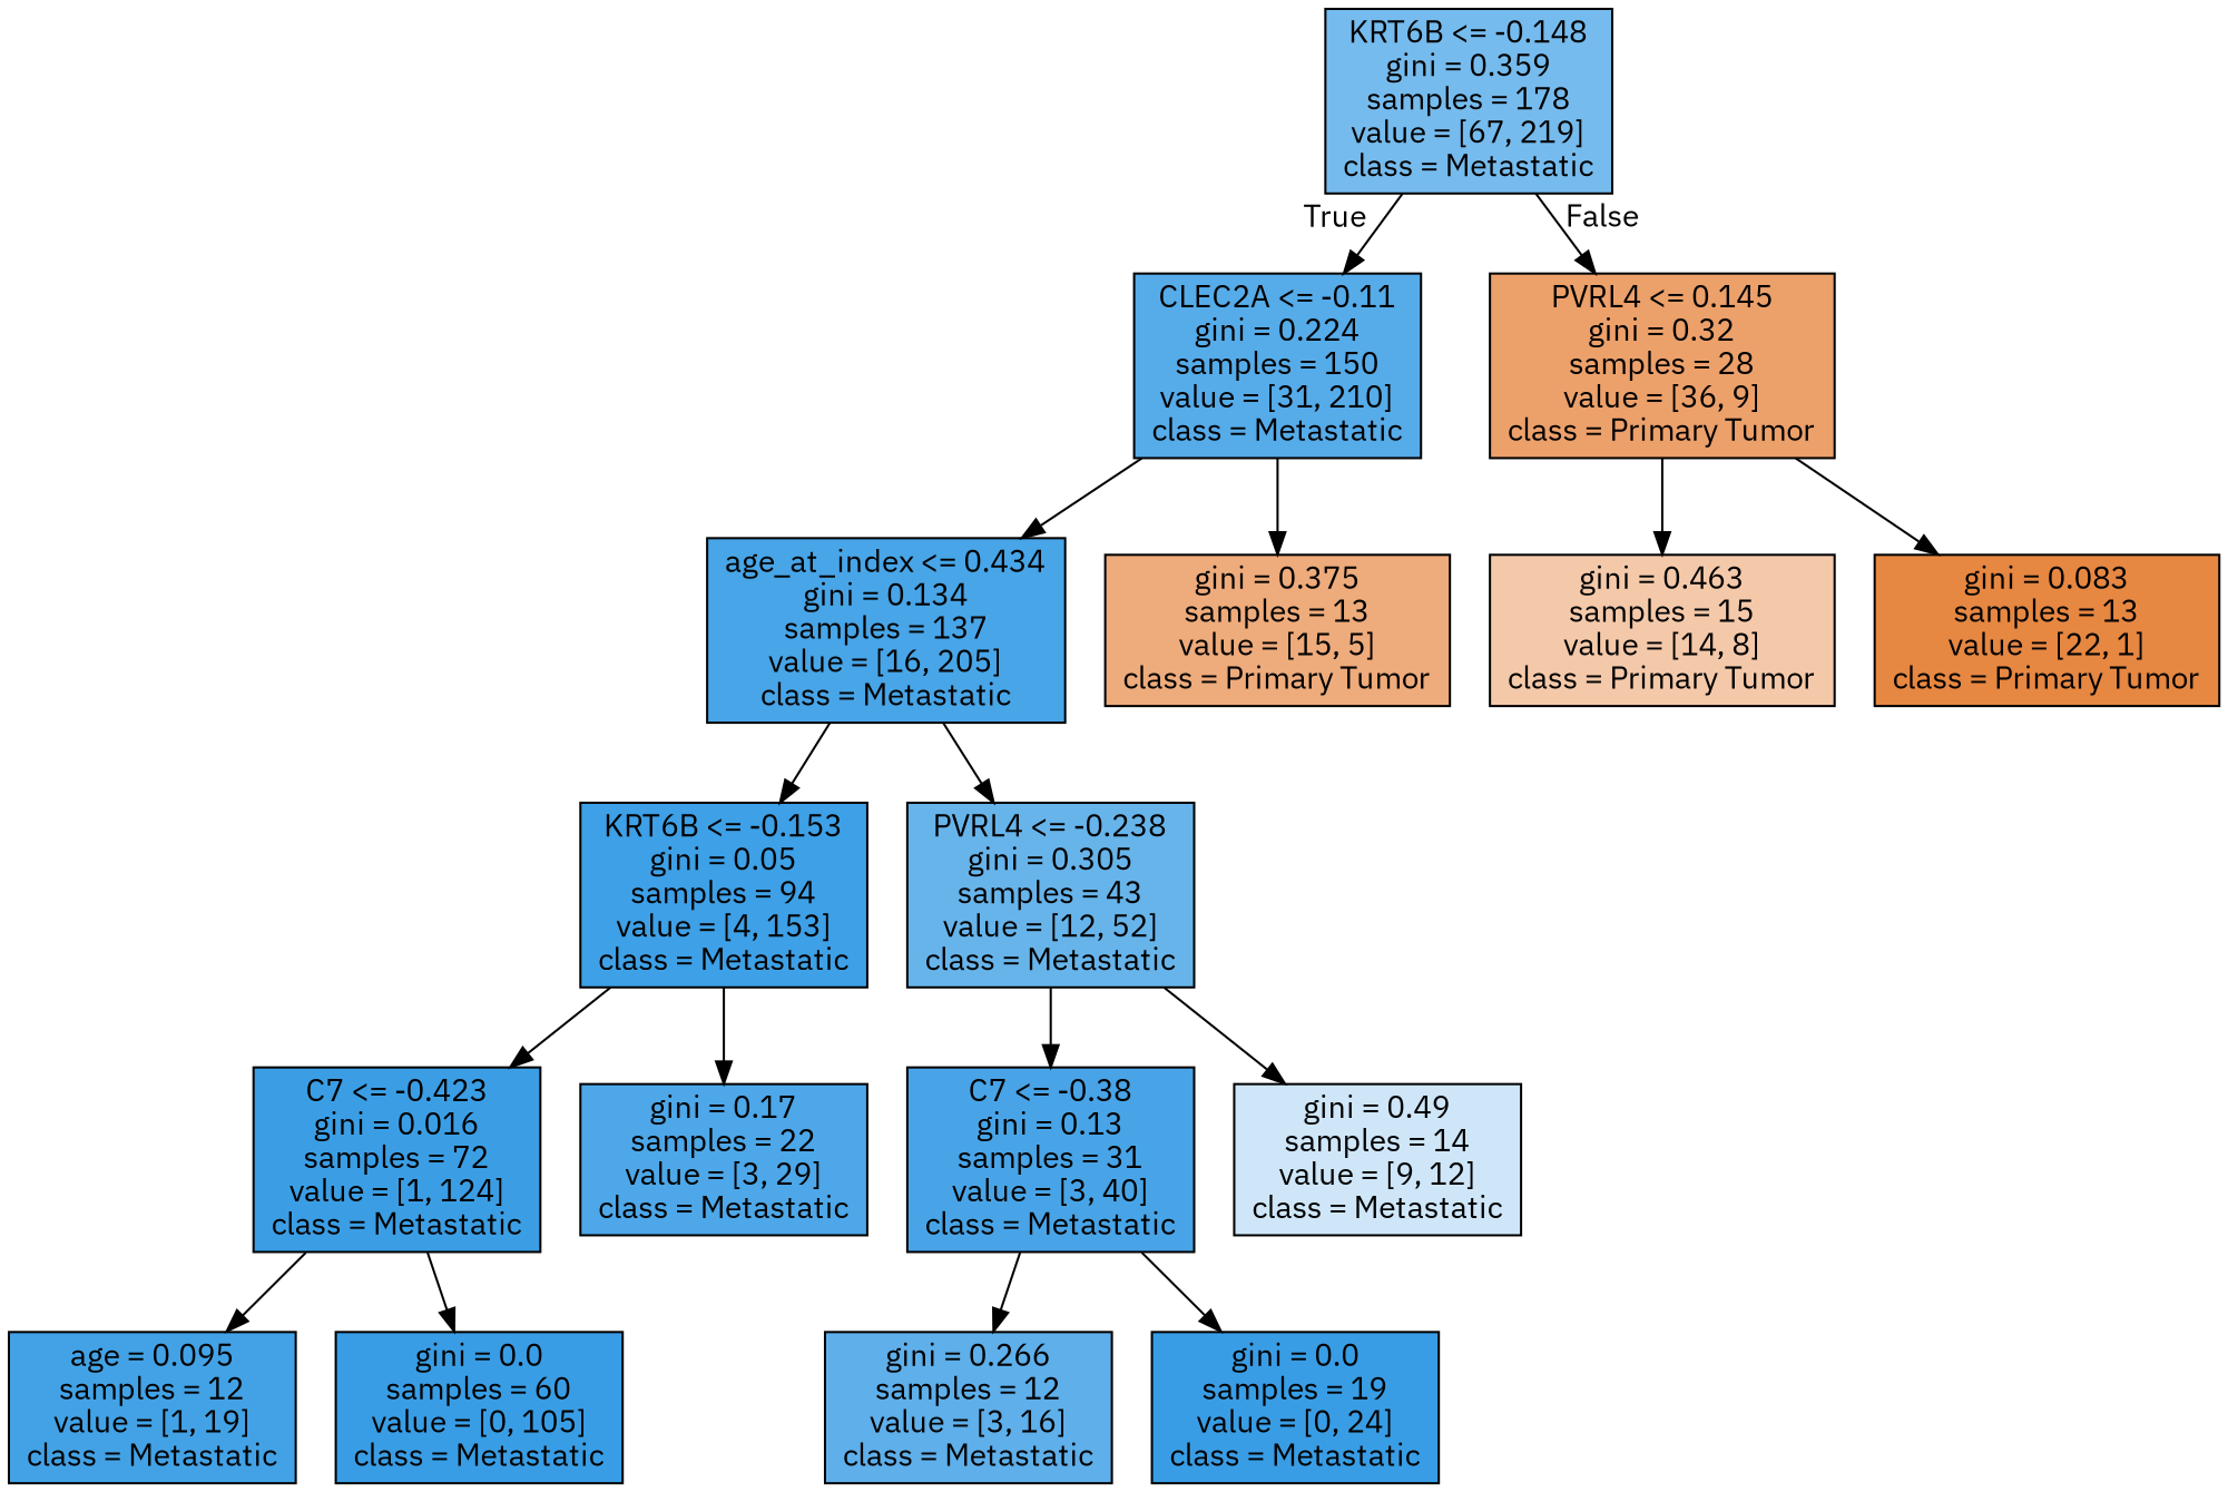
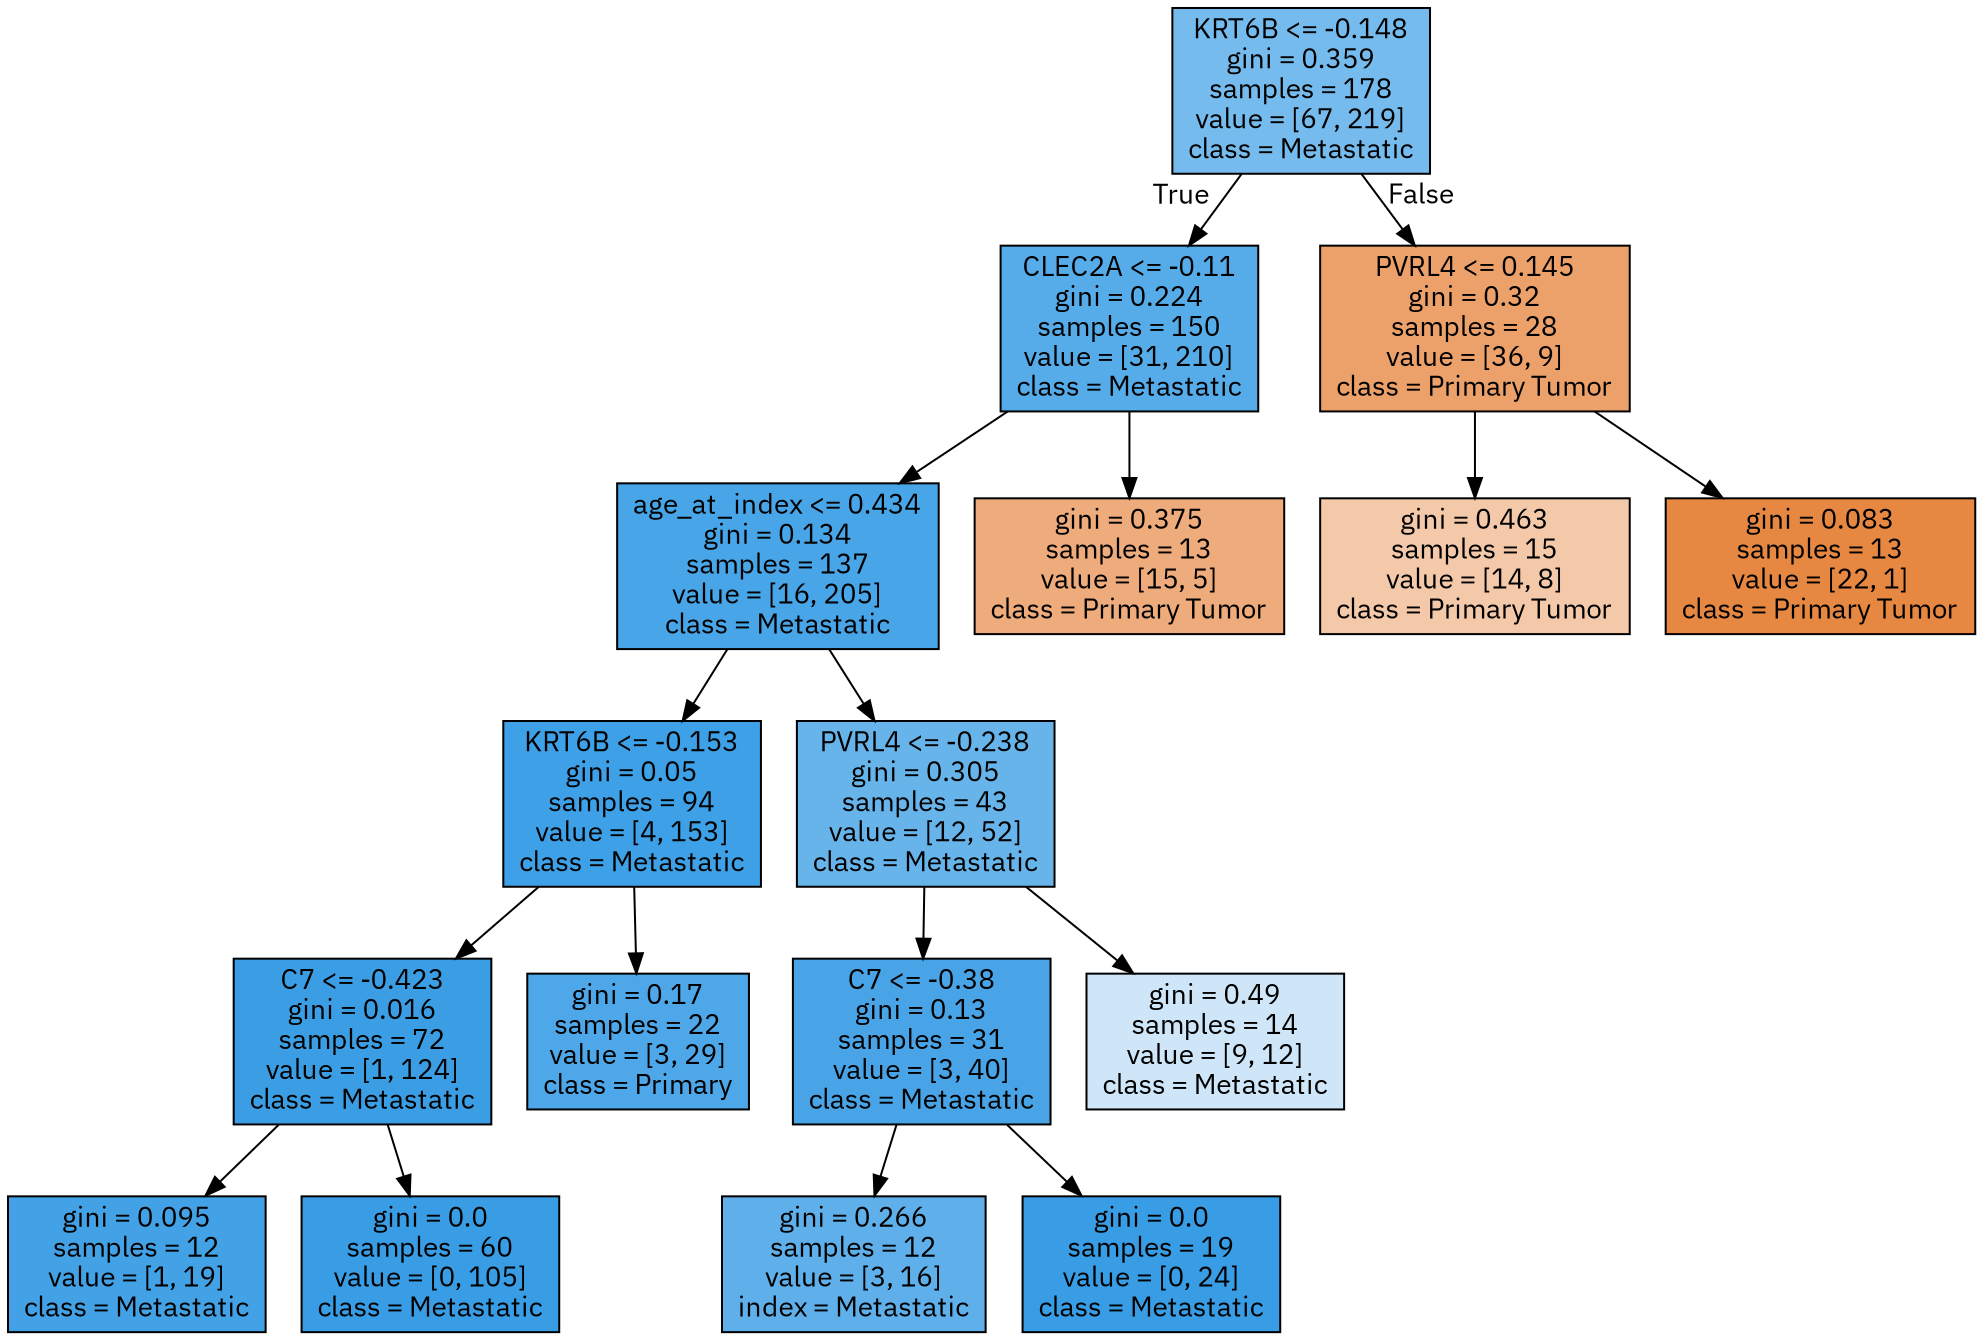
  digraph {
    fontname="IBM Plex Sans"
    node [color=black fillcolor="#399de5" fontname="IBM Plex Sans" shape=box style=filled]
    edge [fontname="IBM Plex Sans"]
    n1 [fillcolor="#76bbed" label="KRT6B <= -0.148\ngini = 0.359\nsamples = 178\nvalue = [67, 219]\nclass = Metastatic"]
    n2 [fillcolor="#56abe9" label="CLEC2A <= -0.11\ngini = 0.224\nsamples = 150\nvalue = [31, 210]\nclass = Metastatic"]
    n3 [fillcolor="#eca06a" label="PVRL4 <= 0.145\ngini = 0.32\nsamples = 28\nvalue = [36, 9]\nclass = Primary Tumor"]
    n4 [fillcolor="#48a5e7" label="age_at_index <= 0.434\ngini = 0.134\nsamples = 137\nvalue = [16, 205]\nclass = Metastatic"]
    n5 [fillcolor="#eeab7b" label="gini = 0.375\nsamples = 13\nvalue = [15, 5]\nclass = Primary Tumor"]
    n6 [fillcolor="#f4c9aa" label="gini = 0.463\nsamples = 15\nvalue = [14, 8]\nclass = Primary Tumor"]
    n7 [fillcolor="#e68742" label="gini = 0.083\nsamples = 13\nvalue = [22, 1]\nclass = Primary Tumor"]
    n8 [fillcolor="#3ea0e6" label="KRT6B <= -0.153\ngini = 0.05\nsamples = 94\nvalue = [4, 153]\nclass = Metastatic"]
    n9 [fillcolor="#67b4eb" label="PVRL4 <= -0.238\ngini = 0.305\nsamples = 43\nvalue = [12, 52]\nclass = Metastatic"]
    n10 [fillcolor="#3b9ee5" label="C7 <= -0.423\ngini = 0.016\nsamples = 72\nvalue = [1, 124]\nclass = Metastatic"]
-   n11 [fillcolor="#4da7e8" label="gini = 0.17\nsamples = 22\nvalue = [3, 29]\nclass = Metastatic"]
+   n11 [fillcolor="#4da7e8" label="gini = 0.17\nsamples = 22\nvalue = [3, 29]\nclass = Primary"]
    n12 [fillcolor="#48a4e7" label="C7 <= -0.38\ngini = 0.13\nsamples = 31\nvalue = [3, 40]\nclass = Metastatic"]
    n13 [fillcolor="#cee6f8" label="gini = 0.49\nsamples = 14\nvalue = [9, 12]\nclass = Metastatic"]
-   n14 [fillcolor="#43a2e6" label="age = 0.095\nsamples = 12\nvalue = [1, 19]\nclass = Metastatic"]
+   n14 [fillcolor="#43a2e6" label="gini = 0.095\nsamples = 12\nvalue = [1, 19]\nclass = Metastatic"]
    n15 [label="gini = 0.0\nsamples = 60\nvalue = [0, 105]\nclass = Metastatic"]
-   n16 [fillcolor="#5eafea" label="gini = 0.266\nsamples = 12\nvalue = [3, 16]\nclass = Metastatic"]
+   n16 [fillcolor="#5eafea" label="gini = 0.266\nsamples = 12\nvalue = [3, 16]\nindex = Metastatic"]
    n17 [label="gini = 0.0\nsamples = 19\nvalue = [0, 24]\nclass = Metastatic"]
    n1 -> n2 [headlabel=True labelangle=45 labeldistance=2.5]
    n1 -> n3 [headlabel=False labelangle=-45 labeldistance=2.5]
    n2 -> n4
    n2 -> n5
    n3 -> n6
    n3 -> n7
    n4 -> n8
    n4 -> n9
    n8 -> n10
    n8 -> n11
    n9 -> n12
    n9 -> n13
    n10 -> n14
    n10 -> n15
    n12 -> n16
    n12 -> n17
  }
